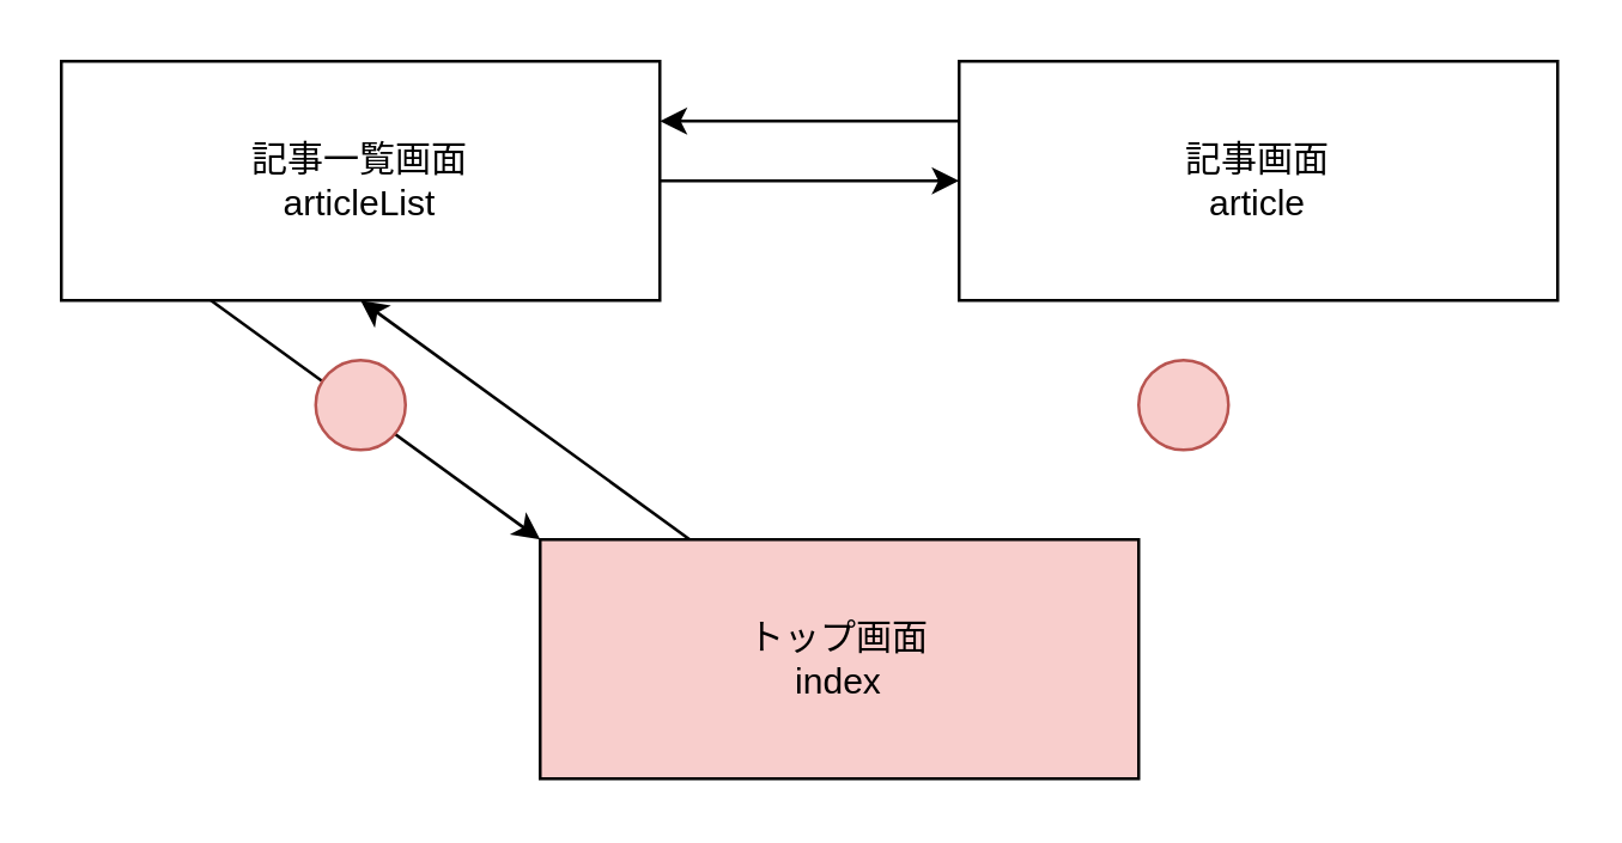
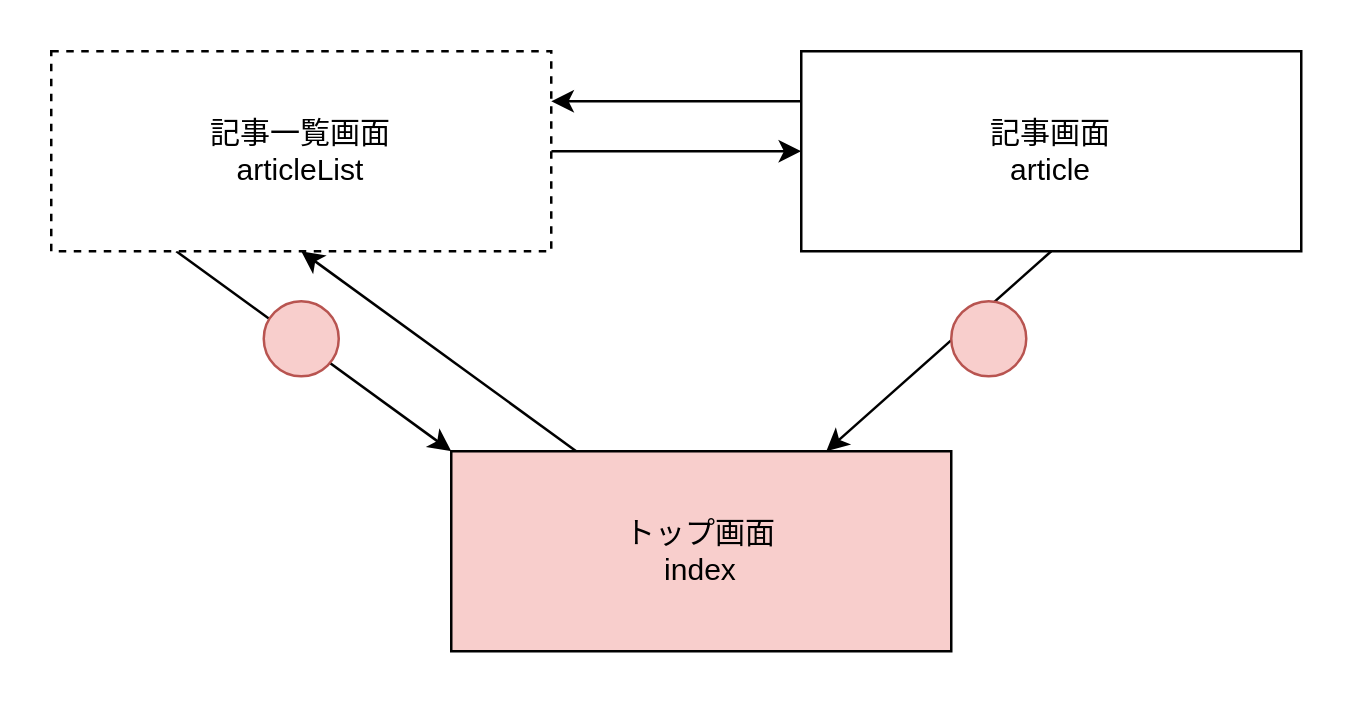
  <mxCell id="0" />
  <mxCell id="1" parent="0" />
  <mxCell id="2" value="" style="rounded=0;orthogonalLoop=1;jettySize=auto;html=1;entryX=0.5;entryY=1;entryDx=0;entryDy=0;exitX=0.25;exitY=0;exitDx=0;exitDy=0;" edge="1" parent="1" source="3" target="6"><mxGeometry relative="1" as="geometry" /></mxCell>
  <mxCell id="3" value="トップ画面&lt;br&gt;index" style="rounded=0;whiteSpace=wrap;html=1;fillColor=#f8cecc;" vertex="1" parent="1"><mxGeometry x="180" y="180" width="200" height="80" as="geometry" /></mxCell>
  <mxCell id="4" value="" style="edgeStyle=none;rounded=0;orthogonalLoop=1;jettySize=auto;html=1;" edge="1" parent="1" source="6" target="9"><mxGeometry relative="1" as="geometry" /></mxCell>
  <mxCell id="5" style="edgeStyle=none;rounded=0;orthogonalLoop=1;jettySize=auto;html=1;exitX=0.25;exitY=1;exitDx=0;exitDy=0;entryX=0;entryY=0;entryDx=0;entryDy=0;" edge="1" parent="1" source="6" target="3"><mxGeometry relative="1" as="geometry" /></mxCell>
- <mxCell id="6" value="記事一覧画面&lt;br&gt;articleList" style="rounded=0;whiteSpace=wrap;html=1;" vertex="1" parent="1"><mxGeometry x="20" y="20" width="200" height="80" as="geometry" /></mxCell>
+ <mxCell id="6" value="記事一覧画面&lt;br&gt;articleList" style="rounded=0;whiteSpace=wrap;html=1;dashed=1;" vertex="1" parent="1"><mxGeometry x="20" y="20" width="200" height="80" as="geometry" /></mxCell>
+ <mxCell id="7" style="edgeStyle=none;rounded=0;orthogonalLoop=1;jettySize=auto;html=1;exitX=0.5;exitY=1;exitDx=0;exitDy=0;entryX=0.75;entryY=0;entryDx=0;entryDy=0;" edge="1" parent="1" source="9" target="3"><mxGeometry relative="1" as="geometry" /></mxCell>
  <mxCell id="8" style="edgeStyle=none;rounded=0;orthogonalLoop=1;jettySize=auto;html=1;exitX=0;exitY=0.25;exitDx=0;exitDy=0;entryX=1;entryY=0.25;entryDx=0;entryDy=0;" edge="1" parent="1" source="9" target="6"><mxGeometry relative="1" as="geometry" /></mxCell>
  <mxCell id="9" value="記事画面&lt;br&gt;article" style="rounded=0;whiteSpace=wrap;html=1;" vertex="1" parent="1"><mxGeometry x="320" y="20" width="200" height="80" as="geometry" /></mxCell>
  <mxCell id="10" value="" style="ellipse;whiteSpace=wrap;html=1;aspect=fixed;fillColor=#f8cecc;strokeColor=#b85450;" vertex="1" parent="1"><mxGeometry x="380" y="120" width="30" height="30" as="geometry" /></mxCell>
  <mxCell id="11" value="" style="ellipse;whiteSpace=wrap;html=1;aspect=fixed;fillColor=#f8cecc;strokeColor=#b85450;" vertex="1" parent="1"><mxGeometry x="105" y="120" width="30" height="30" as="geometry" /></mxCell>
